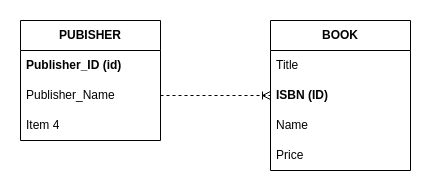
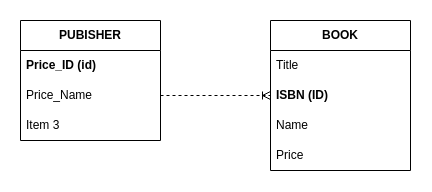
  <mxCell id="0" />
  <mxCell id="1" parent="0" />
  <mxCell id="2" value="&lt;b&gt;PUBISHER&lt;/b&gt;" style="swimlane;fontStyle=0;childLayout=stackLayout;horizontal=1;startSize=30;horizontalStack=0;resizeParent=1;resizeParentMax=0;resizeLast=0;collapsible=1;marginBottom=0;whiteSpace=wrap;html=1;" vertex="1" parent="1"><mxGeometry x="20" y="20" width="140" height="120" as="geometry" /></mxCell>
- <mxCell id="3" value="&lt;b&gt;Publisher_ID (id)&lt;/b&gt;" style="text;strokeColor=none;fillColor=none;align=left;verticalAlign=middle;spacingLeft=4;spacingRight=4;overflow=hidden;points=[[0,0.5],[1,0.5]];portConstraint=eastwest;rotatable=0;whiteSpace=wrap;html=1;" vertex="1" parent="2"><mxGeometry y="30" width="140" height="30" as="geometry" /></mxCell>
- <mxCell id="4" value="Publisher_Name" style="text;strokeColor=none;fillColor=none;align=left;verticalAlign=middle;spacingLeft=4;spacingRight=4;overflow=hidden;points=[[0,0.5],[1,0.5]];portConstraint=eastwest;rotatable=0;whiteSpace=wrap;html=1;" vertex="1" parent="2"><mxGeometry y="60" width="140" height="30" as="geometry" /></mxCell>
- <mxCell id="5" value="Item 4" style="text;strokeColor=none;fillColor=none;align=left;verticalAlign=middle;spacingLeft=4;spacingRight=4;overflow=hidden;points=[[0,0.5],[1,0.5]];portConstraint=eastwest;rotatable=0;whiteSpace=wrap;html=1;" vertex="1" parent="2"><mxGeometry y="90" width="140" height="30" as="geometry" /></mxCell>
+ <mxCell id="3" value="&lt;b&gt;Price_ID (id)&lt;/b&gt;" style="text;strokeColor=none;fillColor=none;align=left;verticalAlign=middle;spacingLeft=4;spacingRight=4;overflow=hidden;points=[[0,0.5],[1,0.5]];portConstraint=eastwest;rotatable=0;whiteSpace=wrap;html=1;" vertex="1" parent="2"><mxGeometry y="30" width="140" height="30" as="geometry" /></mxCell>
+ <mxCell id="4" value="Price_Name" style="text;strokeColor=none;fillColor=none;align=left;verticalAlign=middle;spacingLeft=4;spacingRight=4;overflow=hidden;points=[[0,0.5],[1,0.5]];portConstraint=eastwest;rotatable=0;whiteSpace=wrap;html=1;" vertex="1" parent="2"><mxGeometry y="60" width="140" height="30" as="geometry" /></mxCell>
+ <mxCell id="5" value="Item 3" style="text;strokeColor=none;fillColor=none;align=left;verticalAlign=middle;spacingLeft=4;spacingRight=4;overflow=hidden;points=[[0,0.5],[1,0.5]];portConstraint=eastwest;rotatable=0;whiteSpace=wrap;html=1;" vertex="1" parent="2"><mxGeometry y="90" width="140" height="30" as="geometry" /></mxCell>
  <mxCell id="6" value="&lt;b&gt;BOOK&lt;/b&gt;" style="swimlane;fontStyle=0;childLayout=stackLayout;horizontal=1;startSize=30;horizontalStack=0;resizeParent=1;resizeParentMax=0;resizeLast=0;collapsible=1;marginBottom=0;whiteSpace=wrap;html=1;" vertex="1" parent="1"><mxGeometry x="270" y="20" width="140" height="150" as="geometry" /></mxCell>
  <mxCell id="7" value="Title" style="text;strokeColor=none;fillColor=none;align=left;verticalAlign=middle;spacingLeft=4;spacingRight=4;overflow=hidden;points=[[0,0.5],[1,0.5]];portConstraint=eastwest;rotatable=0;whiteSpace=wrap;html=1;" vertex="1" parent="6"><mxGeometry y="30" width="140" height="30" as="geometry" /></mxCell>
  <mxCell id="8" value="&lt;b&gt;ISBN (ID)&lt;/b&gt;" style="text;strokeColor=none;fillColor=none;align=left;verticalAlign=middle;spacingLeft=4;spacingRight=4;overflow=hidden;points=[[0,0.5],[1,0.5]];portConstraint=eastwest;rotatable=0;whiteSpace=wrap;html=1;" vertex="1" parent="6"><mxGeometry y="60" width="140" height="30" as="geometry" /></mxCell>
  <mxCell id="9" value="Name" style="text;strokeColor=none;fillColor=none;align=left;verticalAlign=middle;spacingLeft=4;spacingRight=4;overflow=hidden;points=[[0,0.5],[1,0.5]];portConstraint=eastwest;rotatable=0;whiteSpace=wrap;html=1;" vertex="1" parent="6"><mxGeometry y="90" width="140" height="30" as="geometry" /></mxCell>
  <mxCell id="10" value="Price" style="text;strokeColor=none;fillColor=none;align=left;verticalAlign=middle;spacingLeft=4;spacingRight=4;overflow=hidden;points=[[0,0.5],[1,0.5]];portConstraint=eastwest;rotatable=0;whiteSpace=wrap;html=1;" vertex="1" parent="6"><mxGeometry y="120" width="140" height="30" as="geometry" /></mxCell>
  <mxCell id="11" value="" style="endArrow=ERoneToMany;html=1;rounded=0;exitX=1;exitY=0.5;exitDx=0;exitDy=0;entryX=0;entryY=0.5;entryDx=0;entryDy=0;endFill=0;dashed=1;" edge="1" parent="1" source="4" target="8"><mxGeometry width="50" height="50" relative="1" as="geometry"><mxPoint x="220" y="170" as="sourcePoint" /><mxPoint x="270" y="120" as="targetPoint" /></mxGeometry></mxCell>
